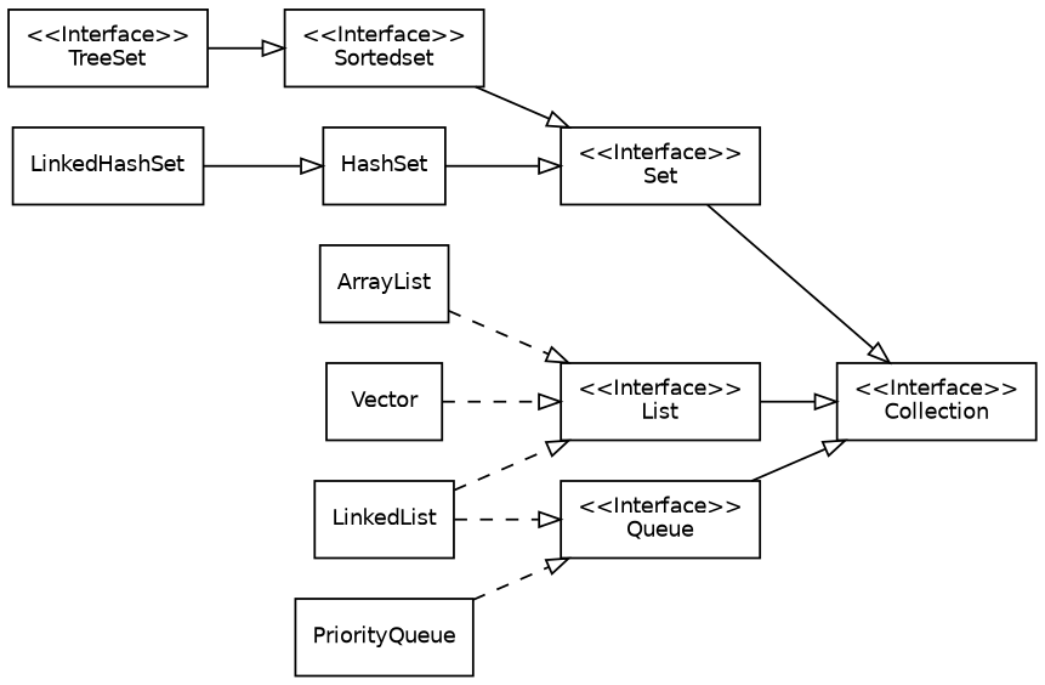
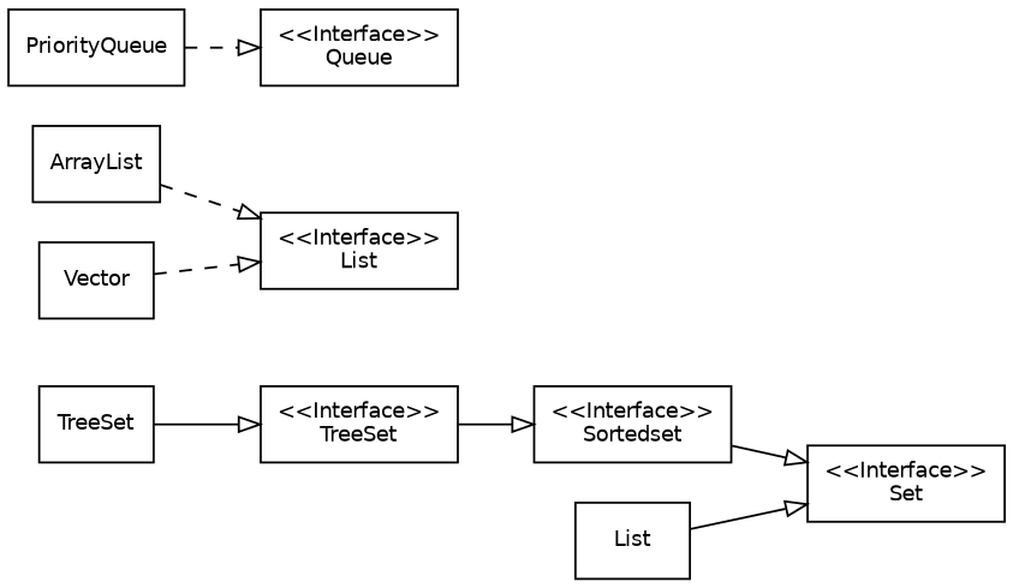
  digraph {
    fontname="DejaVu Sans"
    rankdir=LR
    node [fontname="DejaVu Sans" fontsize=10 shape=record]
    edge [arrowhead=empty fontname="DejaVu Sans"]
-   n1 [label="\<\<Interface\>\>\lCollection"]
    n2 [label="\<\<Interface\>\>\lSet"]
    n3 [label="\<\<Interface\>\>\lList"]
    n4 [label="\<\<Interface\>\>\lQueue"]
    n5 [label="\<\<Interface\>\>\lSortedset"]
    n6 [label="\<\<Interface\>\>\lTreeSet"]
-   n7 [label=HashSet]
-   n8 [label=LinkedHashSet]
+   n7 [label=List]
+   n9 [label=TreeSet]
    n10 [label=ArrayList]
    n11 [label=Vector]
-   n12 [label=LinkedList]
    n13 [label=PriorityQueue]
-   n2 -> n1
-   n3 -> n1
-   n4 -> n1
    n5 -> n2
    n6 -> n5
    n7 -> n2
-   n8 -> n7
+   n9 -> n6
    n10 -> n3 [style=dashed]
    n11 -> n3 [style=dashed]
-   n12 -> n3 [style=dashed]
-   n12 -> n4 [style=dashed]
    n13 -> n4 [style=dashed]
  }
